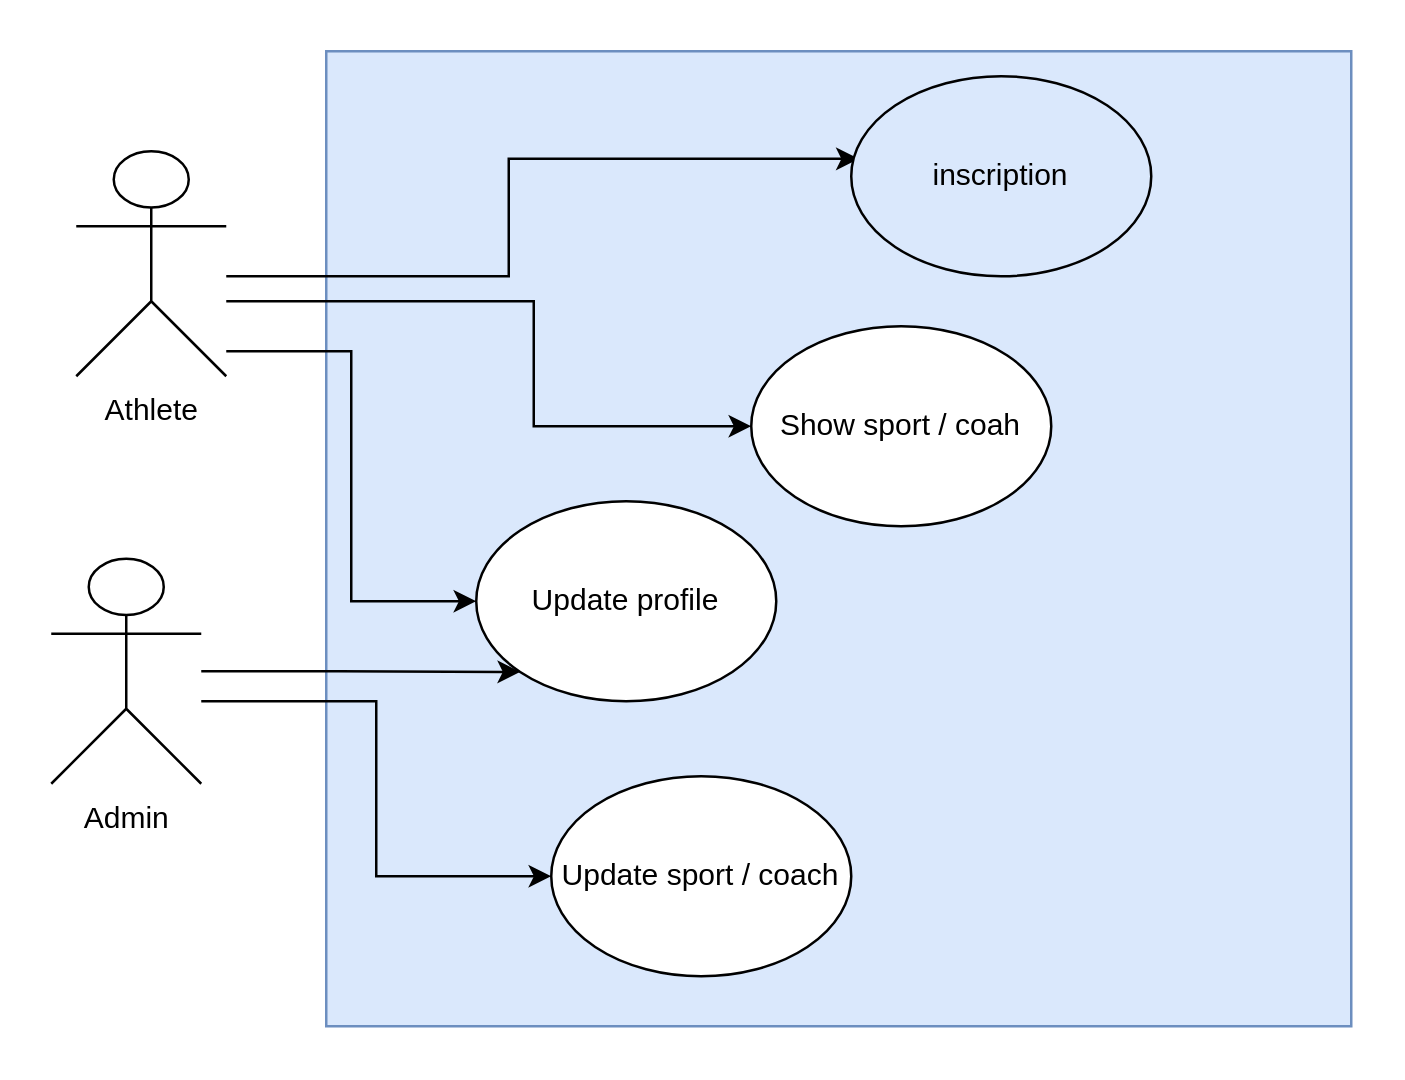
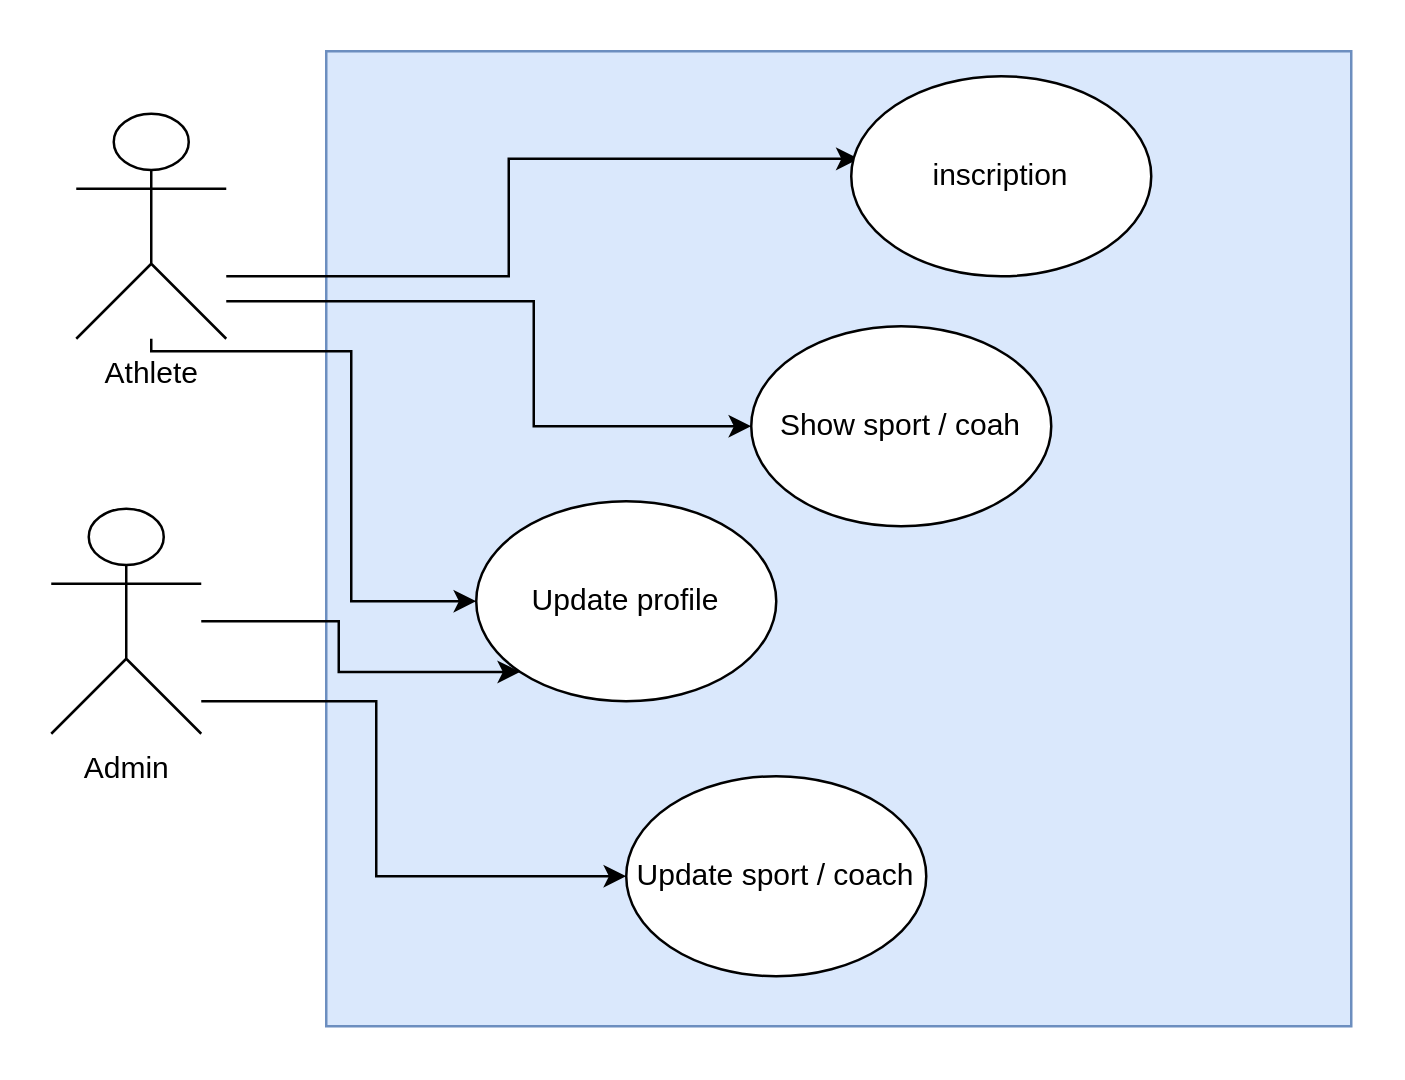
  <mxCell id="0" />
  <mxCell id="1" parent="0" />
  <mxCell id="2" value="" style="rounded=0;whiteSpace=wrap;html=1;fillColor=#dae8fc;strokeColor=#6c8ebf;" parent="1" vertex="1"><mxGeometry x="130" y="20" width="410" height="390" as="geometry" /></mxCell>
  <mxCell id="3" value="" style="edgeStyle=orthogonalEdgeStyle;rounded=0;orthogonalLoop=1;jettySize=auto;html=1;entryX=0.025;entryY=0.413;entryDx=0;entryDy=0;entryPerimeter=0;" parent="1" source="5" target="6" edge="1"><mxGeometry relative="1" as="geometry"><Array as="points"><mxPoint x="203" y="110" /></Array></mxGeometry></mxCell>
  <mxCell id="4" value="" style="edgeStyle=orthogonalEdgeStyle;rounded=0;orthogonalLoop=1;jettySize=auto;html=1;entryX=0;entryY=0.5;entryDx=0;entryDy=0;" parent="1" source="5" target="10" edge="1"><mxGeometry relative="1" as="geometry"><Array as="points"><mxPoint x="140" y="140" /><mxPoint x="140" y="240" /></Array></mxGeometry></mxCell>
- <mxCell id="5" value="Athlete" style="shape=umlActor;verticalLabelPosition=bottom;labelBackgroundColor=#ffffff;verticalAlign=top;html=1;outlineConnect=0;" parent="1" vertex="1"><mxGeometry x="30" y="60" width="60" height="90" as="geometry" /></mxCell>
- <mxCell id="6" value="inscription" style="ellipse;whiteSpace=wrap;html=1;fillColor=#dae8fc;" parent="1" vertex="1"><mxGeometry x="340" y="30" width="120" height="80" as="geometry" /></mxCell>
- <mxCell id="7" value="Update sport / coach" style="ellipse;whiteSpace=wrap;html=1;" parent="1" vertex="1"><mxGeometry x="220" y="310" width="120" height="80" as="geometry" /></mxCell>
+ <mxCell id="5" value="Athlete" style="shape=umlActor;verticalLabelPosition=bottom;labelBackgroundColor=#ffffff;verticalAlign=top;html=1;outlineConnect=0;" parent="1" vertex="1"><mxGeometry x="30" y="45" width="60" height="90" as="geometry" /></mxCell>
+ <mxCell id="6" value="inscription" style="ellipse;whiteSpace=wrap;html=1;" parent="1" vertex="1"><mxGeometry x="340" y="30" width="120" height="80" as="geometry" /></mxCell>
+ <mxCell id="7" value="Update sport / coach" style="ellipse;whiteSpace=wrap;html=1;" parent="1" vertex="1"><mxGeometry x="250" y="310" width="120" height="80" as="geometry" /></mxCell>
  <mxCell id="8" value="" style="edgeStyle=orthogonalEdgeStyle;rounded=0;orthogonalLoop=1;jettySize=auto;html=1;entryX=0;entryY=1;entryDx=0;entryDy=0;" parent="1" source="9" target="10" edge="1"><mxGeometry relative="1" as="geometry" /></mxCell>
- <mxCell id="9" value="Admin" style="shape=umlActor;verticalLabelPosition=bottom;labelBackgroundColor=#ffffff;verticalAlign=top;html=1;outlineConnect=0;" parent="1" vertex="1"><mxGeometry x="20" y="223" width="60" height="90" as="geometry" /></mxCell>
+ <mxCell id="9" value="Admin" style="shape=umlActor;verticalLabelPosition=bottom;labelBackgroundColor=#ffffff;verticalAlign=top;html=1;outlineConnect=0;" parent="1" vertex="1"><mxGeometry x="20" y="203" width="60" height="90" as="geometry" /></mxCell>
  <mxCell id="10" value="Update profile" style="ellipse;whiteSpace=wrap;html=1;" parent="1" vertex="1"><mxGeometry x="190" y="200" width="120" height="80" as="geometry" /></mxCell>
  <mxCell id="11" value="" style="edgeStyle=orthogonalEdgeStyle;rounded=0;orthogonalLoop=1;jettySize=auto;html=1;entryX=0;entryY=0.5;entryDx=0;entryDy=0;" parent="1" source="9" target="7" edge="1"><mxGeometry relative="1" as="geometry"><mxPoint x="90" y="278" as="sourcePoint" /><mxPoint x="217.574" y="278.284" as="targetPoint" /><Array as="points"><mxPoint x="150" y="280" /><mxPoint x="150" y="350" /></Array></mxGeometry></mxCell>
  <mxCell id="12" value="Show sport / coah" style="ellipse;whiteSpace=wrap;html=1;" parent="1" vertex="1"><mxGeometry x="300" y="130" width="120" height="80" as="geometry" /></mxCell>
  <mxCell id="13" value="" style="edgeStyle=orthogonalEdgeStyle;rounded=0;orthogonalLoop=1;jettySize=auto;html=1;entryX=0;entryY=0.5;entryDx=0;entryDy=0;" parent="1" source="5" target="12" edge="1"><mxGeometry relative="1" as="geometry"><mxPoint x="100" y="120" as="sourcePoint" /><mxPoint x="353" y="73.04" as="targetPoint" /><Array as="points"><mxPoint x="213" y="120" /><mxPoint x="213" y="170" /></Array></mxGeometry></mxCell>
